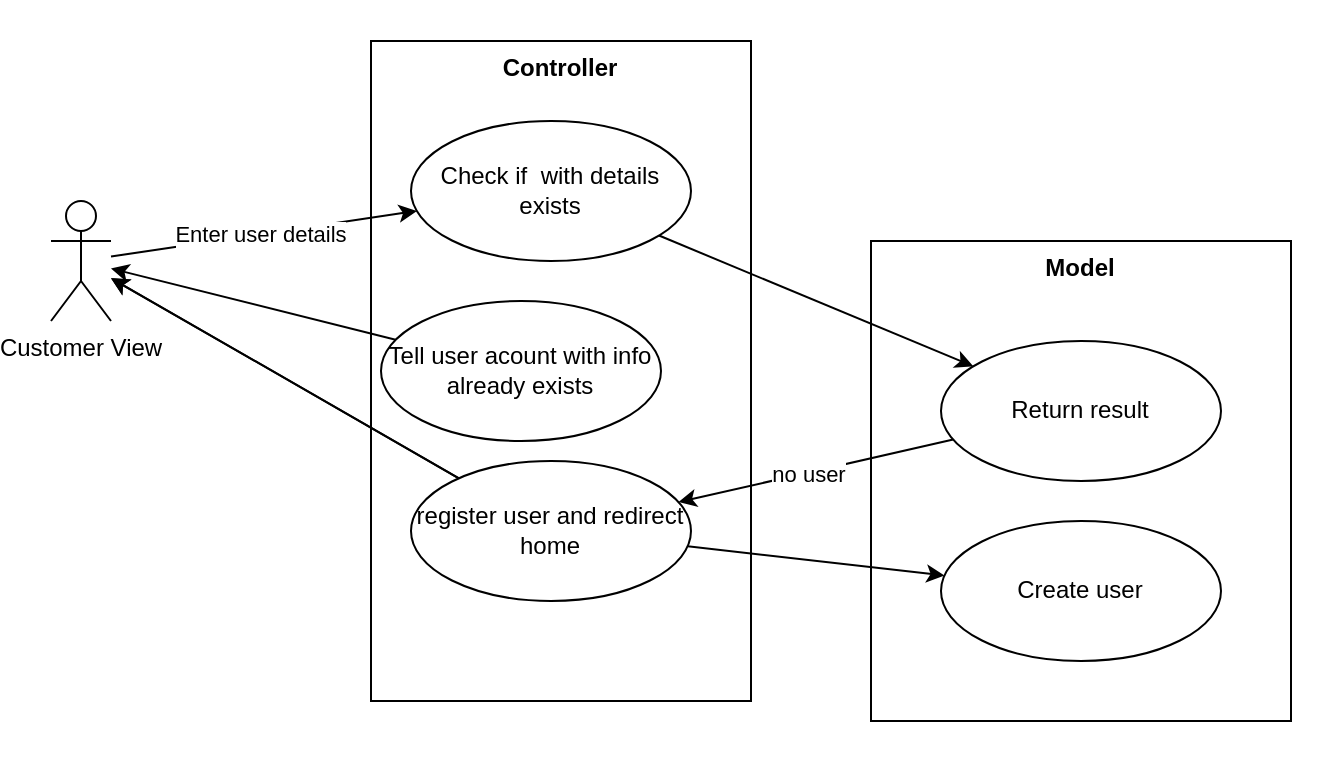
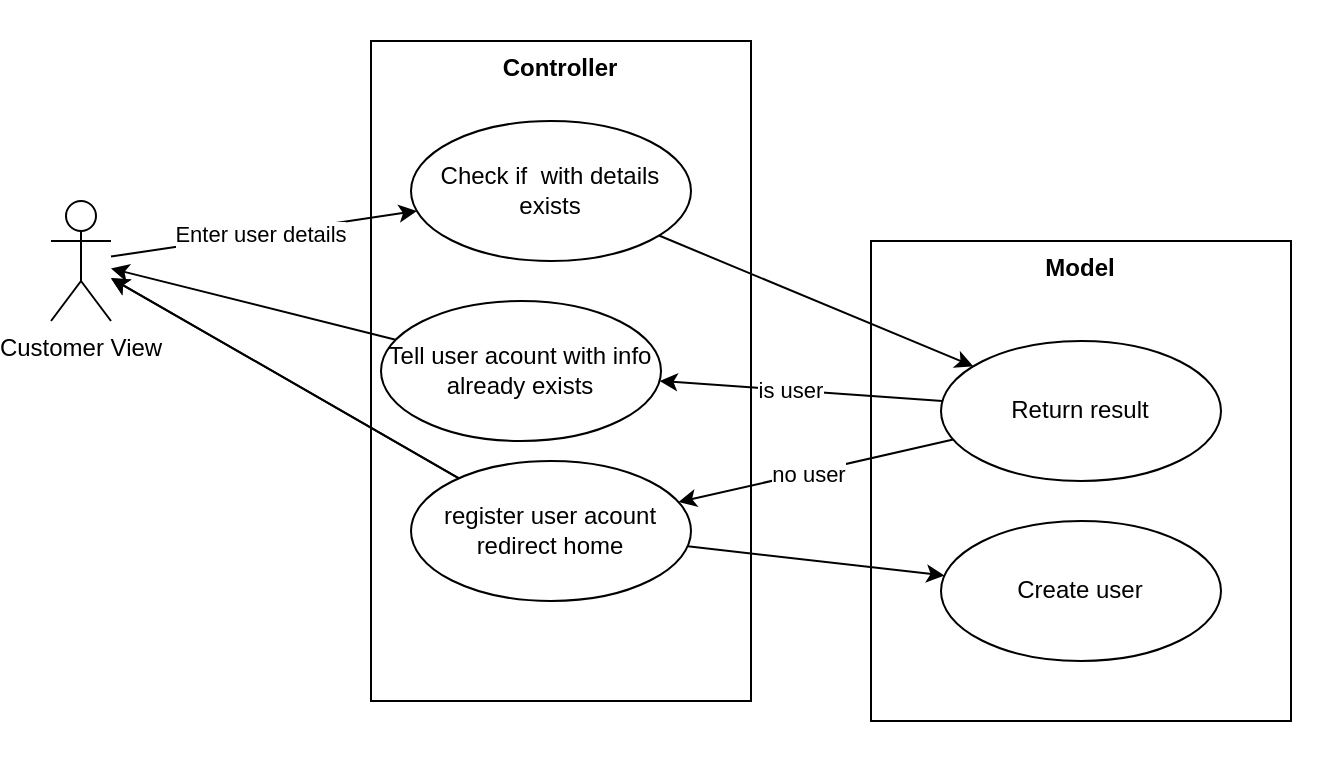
  <mxCell id="0" />
  <mxCell id="1" parent="0" />
  <mxCell id="2" value="Controller" style="shape=rect;html=1;verticalAlign=top;fontStyle=1;whiteSpace=wrap;align=center;" parent="1" vertex="1"><mxGeometry x="180" y="20" width="190" height="330" as="geometry" /></mxCell>
  <mxCell id="3" style="edgeStyle=none;html=1;" edge="1" parent="1" source="5" target="13"><mxGeometry relative="1" as="geometry"><mxPoint x="195.007" y="97.999" as="targetPoint" /></mxGeometry></mxCell>
  <mxCell id="4" value="Enter user details" style="edgeLabel;html=1;align=center;verticalAlign=middle;resizable=0;points=[];" vertex="1" connectable="0" parent="3"><mxGeometry x="-0.027" relative="1" as="geometry"><mxPoint as="offset" /></mxGeometry></mxCell>
  <mxCell id="5" value="Customer View" style="shape=umlActor;html=1;verticalLabelPosition=bottom;verticalAlign=top;align=center;" parent="1" vertex="1"><mxGeometry x="20" y="100" width="30" height="60" as="geometry" /></mxCell>
  <mxCell id="6" value="Model" style="shape=rect;html=1;verticalAlign=top;fontStyle=1;whiteSpace=wrap;align=center;" parent="1" vertex="1"><mxGeometry x="430" y="120" width="210" height="240" as="geometry" /></mxCell>
+ <mxCell id="7" style="edgeStyle=none;html=1;" edge="1" parent="1" source="11" target="15"><mxGeometry relative="1" as="geometry"><mxPoint x="530" y="380" as="targetPoint" /></mxGeometry></mxCell>
+ <mxCell id="8" value="is user" style="edgeLabel;html=1;align=center;verticalAlign=middle;resizable=0;points=[];" vertex="1" connectable="0" parent="7"><mxGeometry x="0.067" relative="1" as="geometry"><mxPoint as="offset" /></mxGeometry></mxCell>
  <mxCell id="9" style="edgeStyle=none;html=1;" edge="1" parent="1" source="11" target="19"><mxGeometry relative="1" as="geometry"><mxPoint x="440" y="380" as="targetPoint" /></mxGeometry></mxCell>
  <mxCell id="10" value="no user" style="edgeLabel;html=1;align=center;verticalAlign=middle;resizable=0;points=[];" vertex="1" connectable="0" parent="9"><mxGeometry x="0.064" y="1" relative="1" as="geometry"><mxPoint as="offset" /></mxGeometry></mxCell>
  <mxCell id="11" value="Return result" style="ellipse;whiteSpace=wrap;html=1;" parent="1" vertex="1"><mxGeometry x="465" y="170" width="140" height="70" as="geometry" /></mxCell>
  <mxCell id="12" style="edgeStyle=none;html=1;" edge="1" parent="1" source="13" target="11"><mxGeometry relative="1" as="geometry" /></mxCell>
  <mxCell id="13" value="Check if&amp;nbsp; with details exists" style="ellipse;whiteSpace=wrap;html=1;" vertex="1" parent="1"><mxGeometry x="200" y="60" width="140" height="70" as="geometry" /></mxCell>
  <mxCell id="14" style="edgeStyle=none;html=1;" edge="1" parent="1" source="15" target="5"><mxGeometry relative="1" as="geometry" /></mxCell>
  <mxCell id="15" value="Tell user acount with info already exists" style="ellipse;whiteSpace=wrap;html=1;" vertex="1" parent="1"><mxGeometry x="185" y="150" width="140" height="70" as="geometry" /></mxCell>
  <mxCell id="16" style="edgeStyle=none;html=1;" edge="1" parent="1" source="19" target="20"><mxGeometry relative="1" as="geometry"><mxPoint x="470" y="420" as="targetPoint" /></mxGeometry></mxCell>
  <mxCell id="17" style="edgeStyle=none;html=1;" edge="1" parent="1" source="19" target="5"><mxGeometry relative="1" as="geometry" /></mxCell>
  <mxCell id="18" style="edgeStyle=none;html=1;" edge="1" parent="1" source="19" target="5"><mxGeometry relative="1" as="geometry" /></mxCell>
- <mxCell id="19" value="register user and redirect home" style="ellipse;whiteSpace=wrap;html=1;" vertex="1" parent="1"><mxGeometry x="200" y="230" width="140" height="70" as="geometry" /></mxCell>
+ <mxCell id="19" value="register user acount redirect home" style="ellipse;whiteSpace=wrap;html=1;" vertex="1" parent="1"><mxGeometry x="200" y="230" width="140" height="70" as="geometry" /></mxCell>
  <mxCell id="20" value="Create user" style="ellipse;whiteSpace=wrap;html=1;" vertex="1" parent="1"><mxGeometry x="465" y="260" width="140" height="70" as="geometry" /></mxCell>
